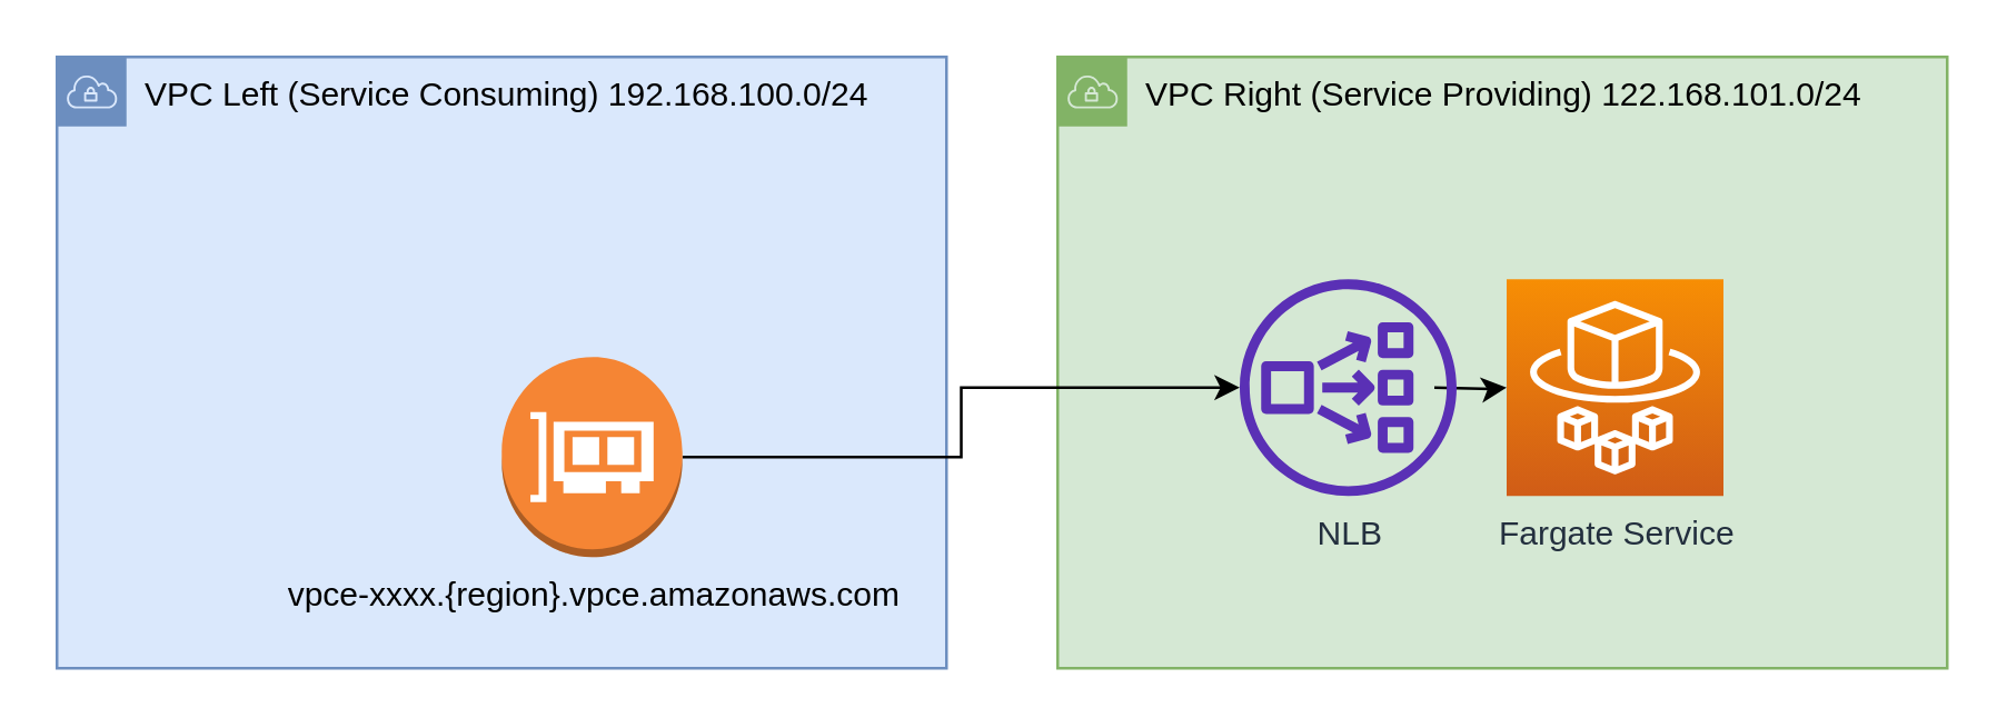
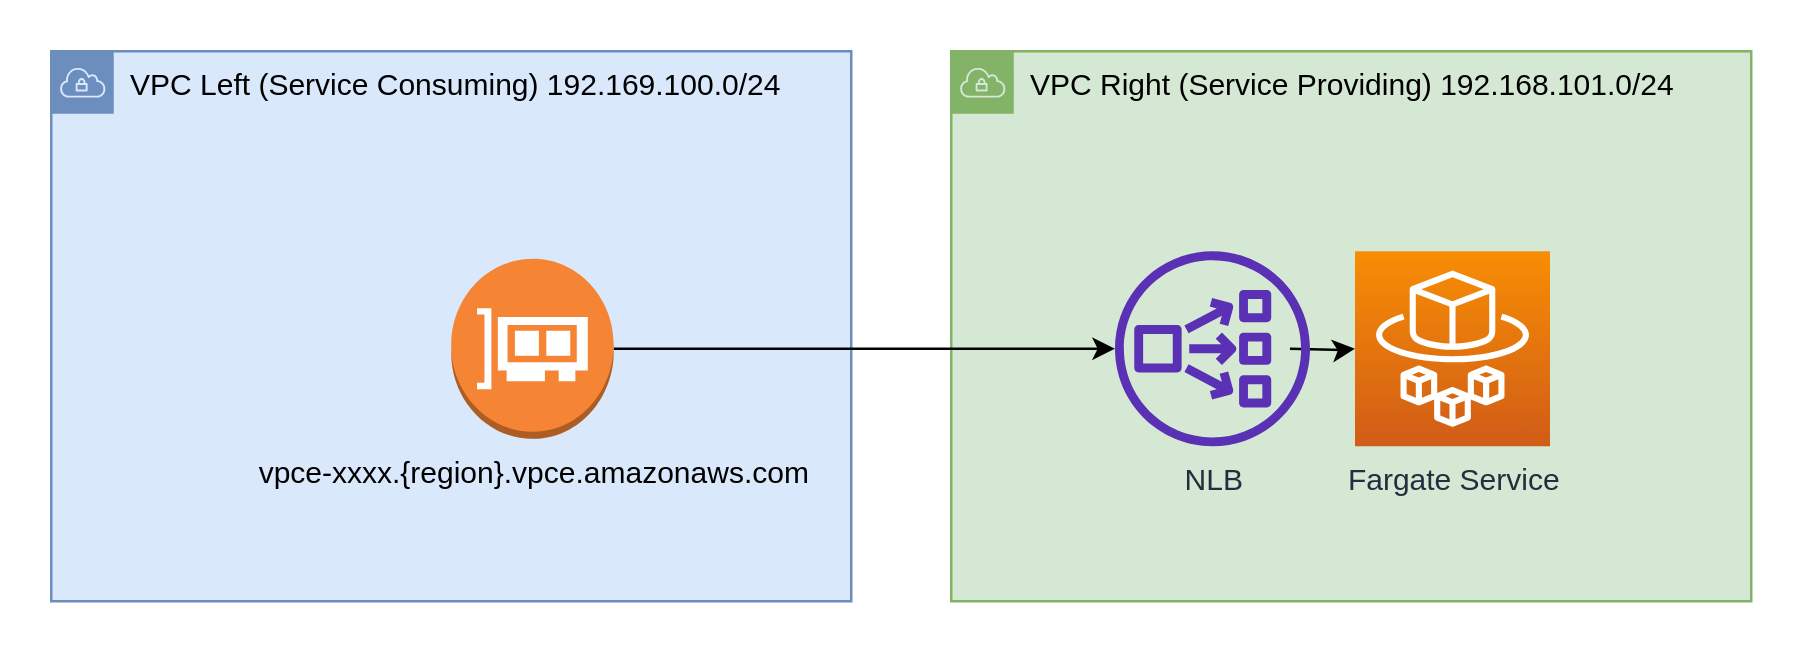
  <mxCell id="0" />
  <mxCell id="1" parent="0" />
- <mxCell id="2" value="VPC Right (Service Providing) 122.168.101.0/24" style="outlineConnect=0;html=1;whiteSpace=wrap;fontSize=12;fontStyle=0;shape=mxgraph.aws4.group;grIcon=mxgraph.aws4.group_vpc;strokeColor=#82b366;fillColor=#d5e8d4;verticalAlign=top;align=left;spacingLeft=30;dashed=0;" vertex="1" parent="1"><mxGeometry x="380" y="20" width="320" height="220" as="geometry" /></mxCell>
- <mxCell id="3" value="VPC Left (Service Consuming) 192.168.100.0/24" style="outlineConnect=0;html=1;whiteSpace=wrap;fontSize=12;fontStyle=0;shape=mxgraph.aws4.group;grIcon=mxgraph.aws4.group_vpc;strokeColor=#6c8ebf;fillColor=#dae8fc;verticalAlign=top;align=left;spacingLeft=30;dashed=0;" vertex="1" parent="1"><mxGeometry x="20" y="20" width="320" height="220" as="geometry" /></mxCell>
+ <mxCell id="2" value="VPC Right (Service Providing) 192.168.101.0/24" style="outlineConnect=0;html=1;whiteSpace=wrap;fontSize=12;fontStyle=0;shape=mxgraph.aws4.group;grIcon=mxgraph.aws4.group_vpc;strokeColor=#82b366;fillColor=#d5e8d4;verticalAlign=top;align=left;spacingLeft=30;dashed=0;" vertex="1" parent="1"><mxGeometry x="380" y="20" width="320" height="220" as="geometry" /></mxCell>
+ <mxCell id="3" value="VPC Left (Service Consuming) 192.169.100.0/24" style="outlineConnect=0;html=1;whiteSpace=wrap;fontSize=12;fontStyle=0;shape=mxgraph.aws4.group;grIcon=mxgraph.aws4.group_vpc;strokeColor=#6c8ebf;fillColor=#dae8fc;verticalAlign=top;align=left;spacingLeft=30;dashed=0;" vertex="1" parent="1"><mxGeometry x="20" y="20" width="320" height="220" as="geometry" /></mxCell>
  <mxCell id="4" value="Fargate Service" style="outlineConnect=0;fontColor=#232F3E;gradientColor=#F78E04;gradientDirection=north;fillColor=#D05C17;strokeColor=#ffffff;dashed=0;verticalLabelPosition=bottom;verticalAlign=top;align=center;html=1;fontSize=12;fontStyle=0;aspect=fixed;shape=mxgraph.aws4.resourceIcon;resIcon=mxgraph.aws4.fargate;" vertex="1" parent="1"><mxGeometry x="541.5" y="100" width="78" height="78" as="geometry" /></mxCell>
  <mxCell id="5" style="edgeStyle=orthogonalEdgeStyle;rounded=0;orthogonalLoop=1;jettySize=auto;html=1;exitX=1;exitY=0.5;exitDx=0;exitDy=0;exitPerimeter=0;" edge="1" parent="1" target="4"><mxGeometry relative="1" as="geometry"><mxPoint x="515.5" y="139" as="sourcePoint" /></mxGeometry></mxCell>
  <mxCell id="6" style="edgeStyle=orthogonalEdgeStyle;rounded=0;orthogonalLoop=1;jettySize=auto;html=1;exitX=1;exitY=0.5;exitDx=0;exitDy=0;exitPerimeter=0;" edge="1" parent="1" source="7" target="8"><mxGeometry relative="1" as="geometry" /></mxCell>
- <mxCell id="7" value="vpce-xxxx.{region}.vpce.amazonaws.com" style="outlineConnect=0;dashed=0;verticalLabelPosition=bottom;verticalAlign=top;align=center;html=1;shape=mxgraph.aws3.elastic_network_interface;fillColor=#F58534;gradientColor=none;" vertex="1" parent="1"><mxGeometry x="180" y="128" width="65" height="72" as="geometry" /></mxCell>
+ <mxCell id="7" value="vpce-xxxx.{region}.vpce.amazonaws.com" style="outlineConnect=0;dashed=0;verticalLabelPosition=bottom;verticalAlign=top;align=center;html=1;shape=mxgraph.aws3.elastic_network_interface;fillColor=#F58534;gradientColor=none;" vertex="1" parent="1"><mxGeometry x="180" y="103" width="65" height="72" as="geometry" /></mxCell>
  <mxCell id="8" value="NLB" style="outlineConnect=0;fontColor=#232F3E;gradientColor=none;fillColor=#5A30B5;strokeColor=none;dashed=0;verticalLabelPosition=bottom;verticalAlign=top;align=center;html=1;fontSize=12;fontStyle=0;aspect=fixed;pointerEvents=1;shape=mxgraph.aws4.network_load_balancer;" vertex="1" parent="1"><mxGeometry x="445.5" y="100" width="78" height="78" as="geometry" /></mxCell>
